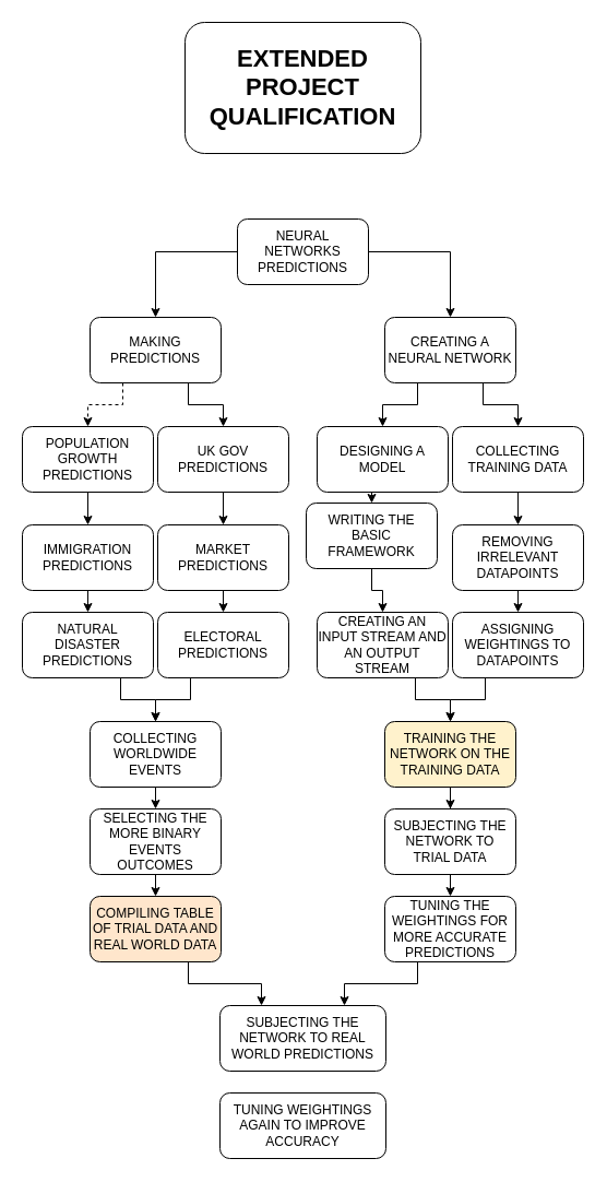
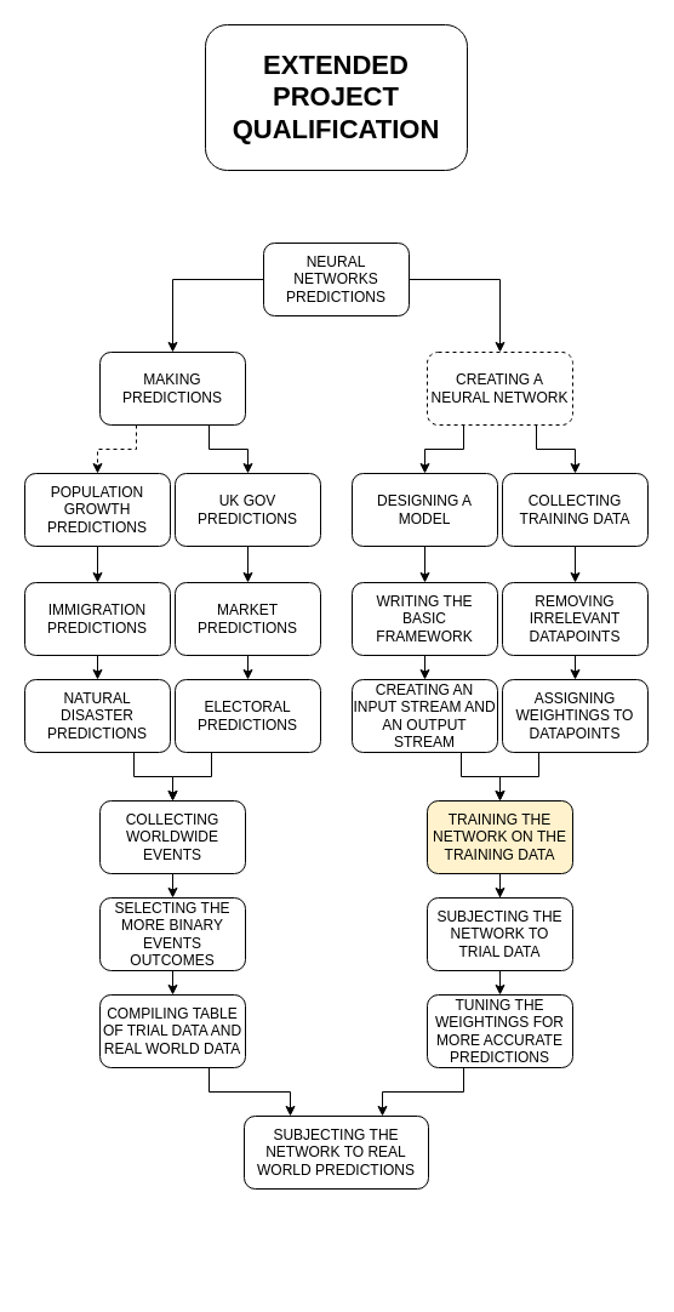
  <mxCell id="0" />
  <mxCell id="1" parent="0" />
  <mxCell id="2" value="&lt;b&gt;&lt;font style=&quot;font-size: 22px;&quot;&gt;EXTENDED PROJECT QUALIFICATION&lt;/font&gt;&lt;/b&gt;" style="rounded=1;whiteSpace=wrap;html=1;" vertex="1" parent="1"><mxGeometry x="169" y="20" width="216" height="120" as="geometry" /></mxCell>
  <mxCell id="3" style="edgeStyle=orthogonalEdgeStyle;rounded=0;orthogonalLoop=1;jettySize=auto;html=1;entryX=0.5;entryY=0;entryDx=0;entryDy=0;" edge="1" parent="1" source="5" target="20"><mxGeometry relative="1" as="geometry" /></mxCell>
  <mxCell id="4" style="edgeStyle=orthogonalEdgeStyle;rounded=0;orthogonalLoop=1;jettySize=auto;html=1;exitX=0;exitY=0.5;exitDx=0;exitDy=0;entryX=0.5;entryY=0;entryDx=0;entryDy=0;" edge="1" parent="1" source="5" target="35"><mxGeometry relative="1" as="geometry" /></mxCell>
  <mxCell id="5" value="NEURAL NETWORKS&lt;br&gt;PREDICTIONS" style="rounded=1;whiteSpace=wrap;html=1;" vertex="1" parent="1"><mxGeometry x="217" y="200" width="120" height="60" as="geometry" /></mxCell>
  <mxCell id="6" style="edgeStyle=orthogonalEdgeStyle;rounded=0;orthogonalLoop=1;jettySize=auto;html=1;exitX=0.5;exitY=1;exitDx=0;exitDy=0;entryX=0.5;entryY=0;entryDx=0;entryDy=0;" edge="1" parent="1" source="7" target="13"><mxGeometry relative="1" as="geometry" /></mxCell>
  <mxCell id="7" value="COLLECTING TRAINING DATA" style="rounded=1;whiteSpace=wrap;html=1;" vertex="1" parent="1"><mxGeometry x="414" y="390" width="120" height="60" as="geometry" /></mxCell>
  <mxCell id="8" style="edgeStyle=orthogonalEdgeStyle;rounded=0;orthogonalLoop=1;jettySize=auto;html=1;exitX=0.5;exitY=1;exitDx=0;exitDy=0;entryX=0.5;entryY=0;entryDx=0;entryDy=0;" edge="1" parent="1" source="9" target="11"><mxGeometry relative="1" as="geometry" /></mxCell>
  <mxCell id="9" value="DESIGNING A MODEL" style="rounded=1;whiteSpace=wrap;html=1;" vertex="1" parent="1"><mxGeometry x="290" y="390" width="120" height="60" as="geometry" /></mxCell>
  <mxCell id="10" style="edgeStyle=orthogonalEdgeStyle;rounded=0;orthogonalLoop=1;jettySize=auto;html=1;exitX=0.5;exitY=1;exitDx=0;exitDy=0;entryX=0.5;entryY=0;entryDx=0;entryDy=0;" edge="1" parent="1" source="11" target="15"><mxGeometry relative="1" as="geometry" /></mxCell>
- <mxCell id="11" value="WRITING THE BASIC FRAMEWORK" style="rounded=1;whiteSpace=wrap;html=1;" vertex="1" parent="1"><mxGeometry x="280" y="460" width="120" height="60" as="geometry" /></mxCell>
+ <mxCell id="11" value="WRITING THE BASIC FRAMEWORK" style="rounded=1;whiteSpace=wrap;html=1;" vertex="1" parent="1"><mxGeometry x="290" y="480" width="120" height="60" as="geometry" /></mxCell>
  <mxCell id="12" style="edgeStyle=orthogonalEdgeStyle;rounded=0;orthogonalLoop=1;jettySize=auto;html=1;exitX=0.5;exitY=1;exitDx=0;exitDy=0;entryX=0.5;entryY=0;entryDx=0;entryDy=0;" edge="1" parent="1" source="13" target="17"><mxGeometry relative="1" as="geometry" /></mxCell>
  <mxCell id="13" value="REMOVING IRRELEVANT DATAPOINTS" style="rounded=1;whiteSpace=wrap;html=1;" vertex="1" parent="1"><mxGeometry x="414" y="480" width="120" height="60" as="geometry" /></mxCell>
  <mxCell id="14" style="edgeStyle=orthogonalEdgeStyle;rounded=0;orthogonalLoop=1;jettySize=auto;html=1;exitX=0.75;exitY=1;exitDx=0;exitDy=0;entryX=0.5;entryY=0;entryDx=0;entryDy=0;" edge="1" parent="1" source="15" target="37"><mxGeometry relative="1" as="geometry" /></mxCell>
  <mxCell id="15" value="CREATING AN INPUT STREAM AND AN OUTPUT STREAM" style="rounded=1;whiteSpace=wrap;html=1;" vertex="1" parent="1"><mxGeometry x="290" y="560" width="120" height="60" as="geometry" /></mxCell>
  <mxCell id="16" style="edgeStyle=orthogonalEdgeStyle;rounded=0;orthogonalLoop=1;jettySize=auto;html=1;exitX=0.25;exitY=1;exitDx=0;exitDy=0;entryX=0.5;entryY=0;entryDx=0;entryDy=0;" edge="1" parent="1" source="17" target="37"><mxGeometry relative="1" as="geometry" /></mxCell>
  <mxCell id="17" value="ASSIGNING WEIGHTINGS TO DATAPOINTS" style="rounded=1;whiteSpace=wrap;html=1;" vertex="1" parent="1"><mxGeometry x="414" y="560" width="120" height="60" as="geometry" /></mxCell>
  <mxCell id="18" style="edgeStyle=orthogonalEdgeStyle;rounded=0;orthogonalLoop=1;jettySize=auto;html=1;exitX=0.25;exitY=1;exitDx=0;exitDy=0;entryX=0.5;entryY=0;entryDx=0;entryDy=0;" edge="1" parent="1" source="20" target="9"><mxGeometry relative="1" as="geometry" /></mxCell>
  <mxCell id="19" style="edgeStyle=orthogonalEdgeStyle;rounded=0;orthogonalLoop=1;jettySize=auto;html=1;exitX=0.75;exitY=1;exitDx=0;exitDy=0;entryX=0.5;entryY=0;entryDx=0;entryDy=0;" edge="1" parent="1" source="20" target="7"><mxGeometry relative="1" as="geometry" /></mxCell>
- <mxCell id="20" value="CREATING A NEURAL NETWORK" style="rounded=1;whiteSpace=wrap;html=1;" vertex="1" parent="1"><mxGeometry x="352" y="290" width="120" height="60" as="geometry" /></mxCell>
+ <mxCell id="20" value="CREATING A NEURAL NETWORK" style="rounded=1;whiteSpace=wrap;html=1;dashed=1;" vertex="1" parent="1"><mxGeometry x="352" y="290" width="120" height="60" as="geometry" /></mxCell>
  <mxCell id="21" style="edgeStyle=orthogonalEdgeStyle;rounded=0;orthogonalLoop=1;jettySize=auto;html=1;exitX=0.5;exitY=1;exitDx=0;exitDy=0;entryX=0.5;entryY=0;entryDx=0;entryDy=0;" edge="1" parent="1" source="22" target="28"><mxGeometry relative="1" as="geometry" /></mxCell>
  <mxCell id="22" value="UK GOV PREDICTIONS" style="rounded=1;whiteSpace=wrap;html=1;" vertex="1" parent="1"><mxGeometry x="144" y="390" width="120" height="60" as="geometry" /></mxCell>
  <mxCell id="23" style="edgeStyle=orthogonalEdgeStyle;rounded=0;orthogonalLoop=1;jettySize=auto;html=1;exitX=0.5;exitY=1;exitDx=0;exitDy=0;" edge="1" parent="1" source="24" target="26"><mxGeometry relative="1" as="geometry" /></mxCell>
  <mxCell id="24" value="POPULATION GROWTH PREDICTIONS" style="rounded=1;whiteSpace=wrap;html=1;" vertex="1" parent="1"><mxGeometry x="20" y="390" width="120" height="60" as="geometry" /></mxCell>
  <mxCell id="25" style="edgeStyle=orthogonalEdgeStyle;rounded=0;orthogonalLoop=1;jettySize=auto;html=1;exitX=0.5;exitY=1;exitDx=0;exitDy=0;entryX=0.5;entryY=0;entryDx=0;entryDy=0;" edge="1" parent="1" source="26" target="30"><mxGeometry relative="1" as="geometry" /></mxCell>
  <mxCell id="26" value="IMMIGRATION PREDICTIONS" style="rounded=1;whiteSpace=wrap;html=1;" vertex="1" parent="1"><mxGeometry x="20" y="480" width="120" height="60" as="geometry" /></mxCell>
  <mxCell id="27" style="edgeStyle=orthogonalEdgeStyle;rounded=0;orthogonalLoop=1;jettySize=auto;html=1;exitX=0.5;exitY=1;exitDx=0;exitDy=0;entryX=0.5;entryY=0;entryDx=0;entryDy=0;" edge="1" parent="1" source="28" target="32"><mxGeometry relative="1" as="geometry" /></mxCell>
  <mxCell id="28" value="MARKET PREDICTIONS" style="rounded=1;whiteSpace=wrap;html=1;" vertex="1" parent="1"><mxGeometry x="144" y="480" width="120" height="60" as="geometry" /></mxCell>
  <mxCell id="29" style="edgeStyle=orthogonalEdgeStyle;rounded=0;orthogonalLoop=1;jettySize=auto;html=1;exitX=0.75;exitY=1;exitDx=0;exitDy=0;entryX=0.5;entryY=0;entryDx=0;entryDy=0;" edge="1" parent="1" source="30" target="45"><mxGeometry relative="1" as="geometry" /></mxCell>
  <mxCell id="30" value="NATURAL DISASTER PREDICTIONS" style="rounded=1;whiteSpace=wrap;html=1;" vertex="1" parent="1"><mxGeometry x="20" y="560" width="120" height="60" as="geometry" /></mxCell>
  <mxCell id="31" style="edgeStyle=orthogonalEdgeStyle;rounded=0;orthogonalLoop=1;jettySize=auto;html=1;exitX=0.25;exitY=1;exitDx=0;exitDy=0;entryX=0.5;entryY=0;entryDx=0;entryDy=0;" edge="1" parent="1" source="32" target="45"><mxGeometry relative="1" as="geometry" /></mxCell>
  <mxCell id="32" value="ELECTORAL PREDICTIONS" style="rounded=1;whiteSpace=wrap;html=1;" vertex="1" parent="1"><mxGeometry x="144" y="560" width="120" height="60" as="geometry" /></mxCell>
  <mxCell id="33" style="edgeStyle=orthogonalEdgeStyle;rounded=0;orthogonalLoop=1;jettySize=auto;html=1;exitX=0.25;exitY=1;exitDx=0;exitDy=0;entryX=0.5;entryY=0;entryDx=0;entryDy=0;dashed=1;" edge="1" parent="1" source="35" target="24"><mxGeometry relative="1" as="geometry" /></mxCell>
  <mxCell id="34" style="edgeStyle=orthogonalEdgeStyle;rounded=0;orthogonalLoop=1;jettySize=auto;html=1;exitX=0.75;exitY=1;exitDx=0;exitDy=0;entryX=0.5;entryY=0;entryDx=0;entryDy=0;" edge="1" parent="1" source="35" target="22"><mxGeometry relative="1" as="geometry" /></mxCell>
  <mxCell id="35" value="MAKING PREDICTIONS" style="rounded=1;whiteSpace=wrap;html=1;" vertex="1" parent="1"><mxGeometry x="82" y="290" width="120" height="60" as="geometry" /></mxCell>
  <mxCell id="36" style="edgeStyle=orthogonalEdgeStyle;rounded=0;orthogonalLoop=1;jettySize=auto;html=1;entryX=0.5;entryY=0;entryDx=0;entryDy=0;" edge="1" parent="1" source="37" target="39"><mxGeometry relative="1" as="geometry" /></mxCell>
  <mxCell id="37" value="TRAINING THE NETWORK ON THE TRAINING DATA" style="rounded=1;whiteSpace=wrap;html=1;fillColor=#fff2cc;" vertex="1" parent="1"><mxGeometry x="352" y="660" width="120" height="60" as="geometry" /></mxCell>
  <mxCell id="38" style="edgeStyle=orthogonalEdgeStyle;rounded=0;orthogonalLoop=1;jettySize=auto;html=1;exitX=0.5;exitY=1;exitDx=0;exitDy=0;entryX=0.5;entryY=0;entryDx=0;entryDy=0;" edge="1" parent="1" source="39" target="41"><mxGeometry relative="1" as="geometry" /></mxCell>
  <mxCell id="39" value="SUBJECTING THE NETWORK TO TRIAL DATA" style="rounded=1;whiteSpace=wrap;html=1;" vertex="1" parent="1"><mxGeometry x="352" y="740" width="120" height="60" as="geometry" /></mxCell>
  <mxCell id="40" style="edgeStyle=orthogonalEdgeStyle;rounded=0;orthogonalLoop=1;jettySize=auto;html=1;exitX=0.25;exitY=1;exitDx=0;exitDy=0;entryX=0.75;entryY=0;entryDx=0;entryDy=0;" edge="1" parent="1" source="41" target="42"><mxGeometry relative="1" as="geometry" /></mxCell>
  <mxCell id="41" value="TUNING THE WEIGHTINGS FOR MORE ACCURATE PREDICTIONS" style="rounded=1;whiteSpace=wrap;html=1;" vertex="1" parent="1"><mxGeometry x="352" y="820" width="120" height="60" as="geometry" /></mxCell>
  <mxCell id="42" value="SUBJECTING THE NETWORK TO REAL WORLD PREDICTIONS" style="rounded=1;whiteSpace=wrap;html=1;" vertex="1" parent="1"><mxGeometry x="201" y="920" width="152" height="60" as="geometry" /></mxCell>
- <mxCell id="43" value="TUNING WEIGHTINGS AGAIN TO IMPROVE ACCURACY" style="rounded=1;whiteSpace=wrap;html=1;" vertex="1" parent="1"><mxGeometry x="201" y="1000" width="152" height="60" as="geometry" /></mxCell>
  <mxCell id="44" style="edgeStyle=orthogonalEdgeStyle;rounded=0;orthogonalLoop=1;jettySize=auto;html=1;exitX=0.5;exitY=1;exitDx=0;exitDy=0;entryX=0.5;entryY=0;entryDx=0;entryDy=0;" edge="1" parent="1" source="45" target="47"><mxGeometry relative="1" as="geometry" /></mxCell>
  <mxCell id="45" value="COLLECTING WORLDWIDE EVENTS" style="rounded=1;whiteSpace=wrap;html=1;" vertex="1" parent="1"><mxGeometry x="82" y="660" width="120" height="60" as="geometry" /></mxCell>
  <mxCell id="46" style="edgeStyle=orthogonalEdgeStyle;rounded=0;orthogonalLoop=1;jettySize=auto;html=1;exitX=0.5;exitY=1;exitDx=0;exitDy=0;entryX=0.5;entryY=0;entryDx=0;entryDy=0;" edge="1" parent="1" source="47" target="49"><mxGeometry relative="1" as="geometry" /></mxCell>
  <mxCell id="47" value="SELECTING THE MORE BINARY EVENTS OUTCOMES" style="rounded=1;whiteSpace=wrap;html=1;" vertex="1" parent="1"><mxGeometry x="82" y="740" width="120" height="60" as="geometry" /></mxCell>
  <mxCell id="48" style="edgeStyle=orthogonalEdgeStyle;rounded=0;orthogonalLoop=1;jettySize=auto;html=1;exitX=0.75;exitY=1;exitDx=0;exitDy=0;entryX=0.25;entryY=0;entryDx=0;entryDy=0;" edge="1" parent="1" source="49" target="42"><mxGeometry relative="1" as="geometry" /></mxCell>
- <mxCell id="49" value="COMPILING TABLE OF TRIAL DATA AND REAL WORLD DATA" style="rounded=1;whiteSpace=wrap;html=1;fillColor=#ffe6cc;" vertex="1" parent="1"><mxGeometry x="82" y="820" width="120" height="60" as="geometry" /></mxCell>
+ <mxCell id="49" value="COMPILING TABLE OF TRIAL DATA AND REAL WORLD DATA" style="rounded=1;whiteSpace=wrap;html=1;" vertex="1" parent="1"><mxGeometry x="82" y="820" width="120" height="60" as="geometry" /></mxCell>
